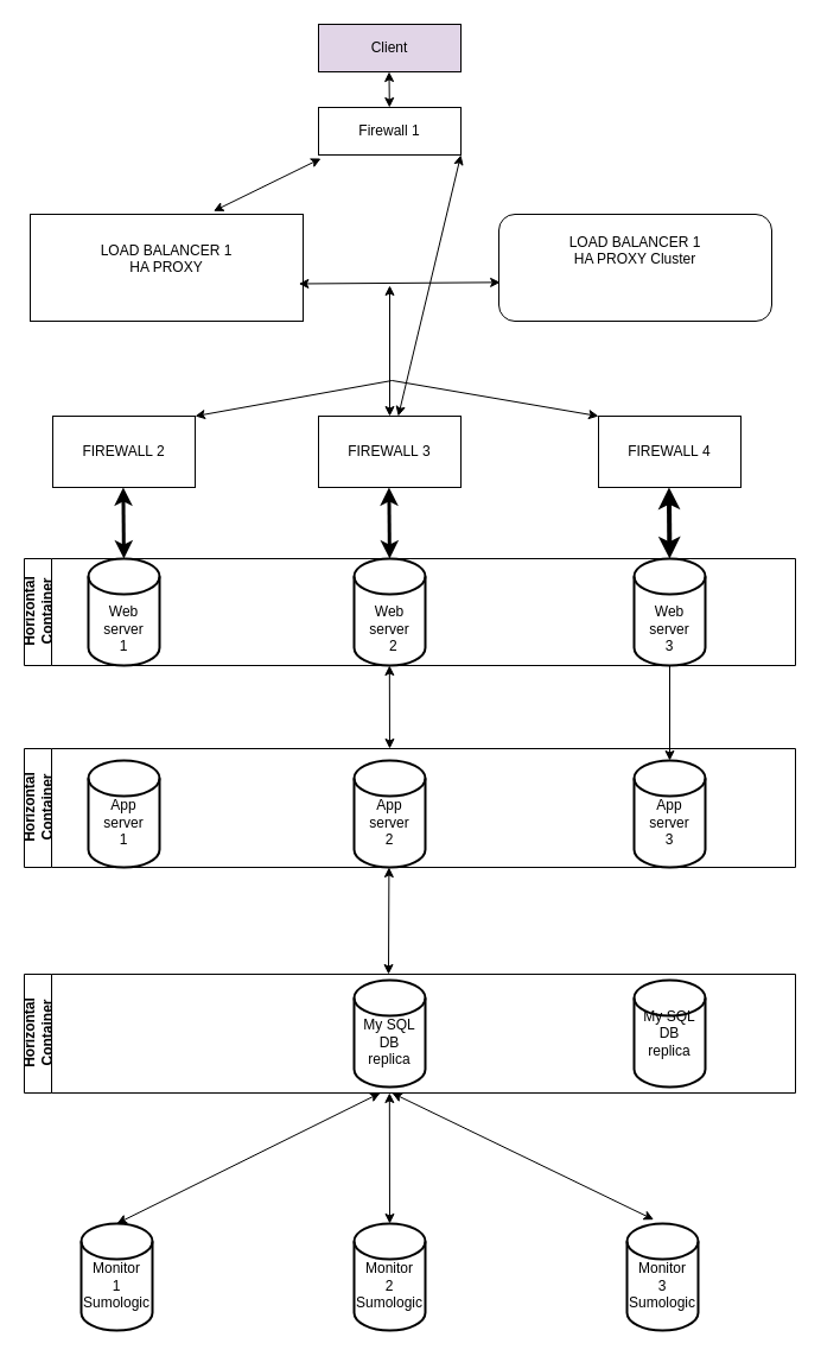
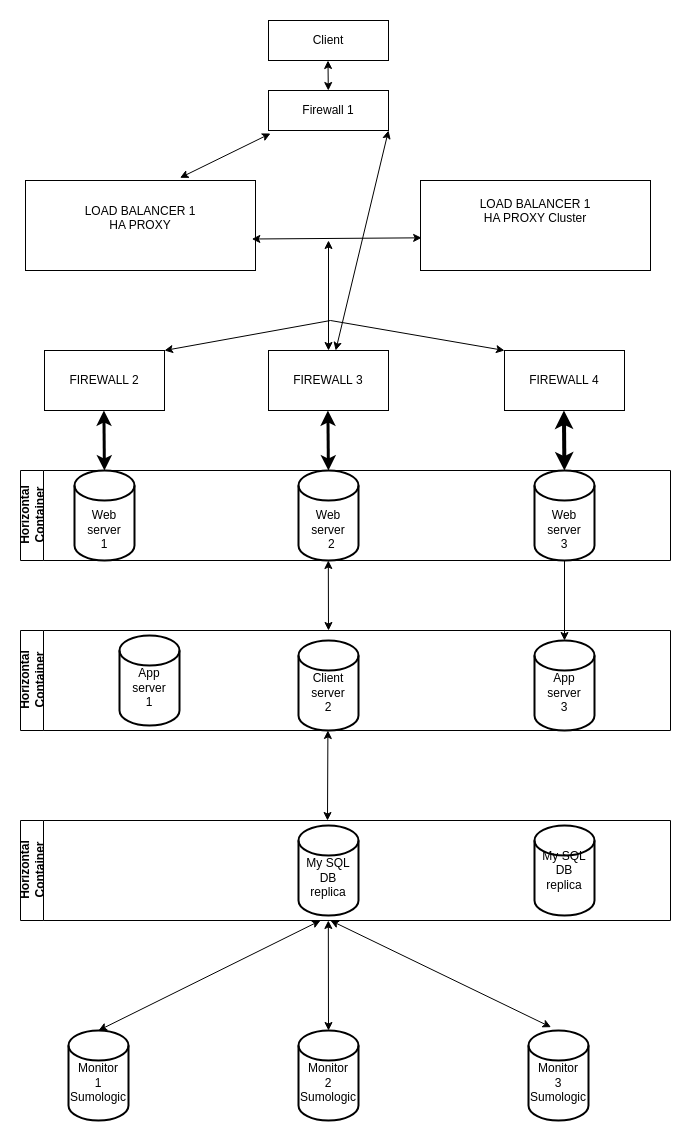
  <mxCell id="0" />
  <mxCell id="1" parent="0" />
- <mxCell id="2" value="&lt;div&gt;Client&lt;/div&gt;" style="rounded=0;whiteSpace=wrap;html=1;fillColor=#e1d5e7;" vertex="1" parent="1"><mxGeometry x="268" y="20" width="120" height="40" as="geometry" /></mxCell>
+ <mxCell id="2" value="&lt;div&gt;Client&lt;/div&gt;" style="rounded=0;whiteSpace=wrap;html=1;" vertex="1" parent="1"><mxGeometry x="268" y="20" width="120" height="40" as="geometry" /></mxCell>
  <mxCell id="3" value="&lt;div&gt;&lt;br&gt;&lt;/div&gt;&lt;div&gt;FIREWALL&amp;nbsp;3&lt;/div&gt;&lt;div&gt;&lt;span style=&quot;white-space: pre;&quot;&gt;&#09;&lt;/span&gt;&lt;span style=&quot;white-space: pre;&quot;&gt;&#09;&lt;/span&gt;&lt;br&gt;&lt;/div&gt;" style="rounded=0;whiteSpace=wrap;html=1;" vertex="1" parent="1"><mxGeometry x="268" y="350" width="120" height="60" as="geometry" /></mxCell>
  <mxCell id="4" value="&lt;div&gt;LOAD BALANCER 1&lt;br&gt;HA PROXY&lt;/div&gt;&lt;div&gt;&lt;br&gt;&lt;/div&gt;" style="rounded=0;whiteSpace=wrap;html=1;" vertex="1" parent="1"><mxGeometry x="25" y="180" width="230" height="90" as="geometry" /></mxCell>
  <mxCell id="5" value="&lt;div&gt;&lt;br&gt;&lt;/div&gt;&lt;div&gt;FIREWALL 2&lt;/div&gt;&lt;div&gt;&lt;br&gt;&lt;/div&gt;" style="rounded=0;whiteSpace=wrap;html=1;" vertex="1" parent="1"><mxGeometry x="44" y="350" width="120" height="60" as="geometry" /></mxCell>
  <mxCell id="6" value="&lt;div&gt;FIREWALL&amp;nbsp;4&lt;/div&gt;" style="rounded=0;whiteSpace=wrap;html=1;" vertex="1" parent="1"><mxGeometry x="504" y="350" width="120" height="60" as="geometry" /></mxCell>
  <mxCell id="7" value="&lt;div&gt;&lt;br&gt;&lt;/div&gt;&lt;div&gt;&lt;br&gt;&lt;/div&gt;&lt;div&gt;Web server&lt;/div&gt;&lt;div&gt;1&lt;/div&gt;" style="strokeWidth=2;html=1;shape=mxgraph.flowchart.database;whiteSpace=wrap;" vertex="1" parent="1"><mxGeometry x="74" y="470" width="60" height="90" as="geometry" /></mxCell>
- <mxCell id="8" value="&lt;div&gt;&lt;br&gt;&lt;/div&gt;&lt;div&gt;App&lt;/div&gt;&lt;div&gt;server&lt;/div&gt;&lt;div&gt;1&lt;/div&gt;" style="strokeWidth=2;html=1;shape=mxgraph.flowchart.database;whiteSpace=wrap;" vertex="1" parent="1"><mxGeometry x="74" y="640" width="60" height="90" as="geometry" /></mxCell>
+ <mxCell id="8" value="&lt;div&gt;&lt;br&gt;&lt;/div&gt;&lt;div&gt;App&lt;/div&gt;&lt;div&gt;server&lt;/div&gt;&lt;div&gt;1&lt;/div&gt;" style="strokeWidth=2;html=1;shape=mxgraph.flowchart.database;whiteSpace=wrap;" vertex="1" parent="1"><mxGeometry x="119" y="635" width="60" height="90" as="geometry" /></mxCell>
  <mxCell id="9" value="&lt;div&gt;&lt;br&gt;&lt;/div&gt;&lt;div&gt;Monitor&lt;/div&gt;&lt;div&gt;1&lt;/div&gt;&lt;div&gt;Sumologic&lt;/div&gt;" style="strokeWidth=2;html=1;shape=mxgraph.flowchart.database;whiteSpace=wrap;" vertex="1" parent="1"><mxGeometry x="68" y="1030" width="60" height="90" as="geometry" /></mxCell>
  <mxCell id="10" value="&lt;div&gt;&lt;br&gt;&lt;/div&gt;&lt;div&gt;&lt;br&gt;&lt;/div&gt;&lt;div&gt;Web server&lt;/div&gt;&lt;div&gt;&lt;span style=&quot;white-space: pre;&quot;&gt;&#09;&lt;/span&gt;2&lt;span style=&quot;white-space: pre;&quot;&gt;&#09;&lt;/span&gt;&lt;br&gt;&lt;/div&gt;" style="strokeWidth=2;html=1;shape=mxgraph.flowchart.database;whiteSpace=wrap;" vertex="1" parent="1"><mxGeometry x="298" y="470" width="60" height="90" as="geometry" /></mxCell>
- <mxCell id="11" value="&lt;div&gt;&lt;br&gt;&lt;/div&gt;&lt;div&gt;App&lt;/div&gt;&lt;div&gt;server&lt;/div&gt;&lt;div&gt;2&lt;/div&gt;" style="strokeWidth=2;html=1;shape=mxgraph.flowchart.database;whiteSpace=wrap;" vertex="1" parent="1"><mxGeometry x="298" y="640" width="60" height="90" as="geometry" /></mxCell>
+ <mxCell id="11" value="&lt;div&gt;&lt;br&gt;&lt;/div&gt;&lt;div&gt;Client&lt;/div&gt;&lt;div&gt;server&lt;/div&gt;&lt;div&gt;2&lt;/div&gt;" style="strokeWidth=2;html=1;shape=mxgraph.flowchart.database;whiteSpace=wrap;" vertex="1" parent="1"><mxGeometry x="298" y="640" width="60" height="90" as="geometry" /></mxCell>
  <mxCell id="12" value="&lt;div&gt;&lt;br&gt;&lt;/div&gt;&lt;div&gt;My SQL&lt;/div&gt;DB&lt;br&gt;&lt;div&gt;replica&lt;/div&gt;" style="strokeWidth=2;html=1;shape=mxgraph.flowchart.database;whiteSpace=wrap;" vertex="1" parent="1"><mxGeometry x="298" y="825" width="60" height="90" as="geometry" /></mxCell>
  <mxCell id="13" value="&lt;div&gt;&lt;br&gt;&lt;/div&gt;&lt;div&gt;Monitor&lt;/div&gt;&lt;div&gt;2&lt;/div&gt;&lt;div&gt;Sumologic&lt;/div&gt;" style="strokeWidth=2;html=1;shape=mxgraph.flowchart.database;whiteSpace=wrap;" vertex="1" parent="1"><mxGeometry x="298" y="1030" width="60" height="90" as="geometry" /></mxCell>
  <mxCell id="14" value="" style="edgeStyle=orthogonalEdgeStyle;rounded=0;orthogonalLoop=1;jettySize=auto;html=1;" edge="1" parent="1" source="15" target="16"><mxGeometry relative="1" as="geometry" /></mxCell>
  <mxCell id="15" value="&lt;div&gt;&lt;br&gt;&lt;/div&gt;&lt;div&gt;&lt;br&gt;&lt;/div&gt;&lt;div&gt;Web server&lt;/div&gt;&lt;div&gt;3&lt;/div&gt;" style="strokeWidth=2;html=1;shape=mxgraph.flowchart.database;whiteSpace=wrap;" vertex="1" parent="1"><mxGeometry x="534" y="470" width="60" height="90" as="geometry" /></mxCell>
  <mxCell id="16" value="&lt;div&gt;&lt;br&gt;&lt;/div&gt;&lt;div&gt;App&lt;/div&gt;&lt;div&gt;server&lt;/div&gt;&lt;div&gt;3&lt;/div&gt;" style="strokeWidth=2;html=1;shape=mxgraph.flowchart.database;whiteSpace=wrap;" vertex="1" parent="1"><mxGeometry x="534" y="640" width="60" height="90" as="geometry" /></mxCell>
  <mxCell id="17" value="&lt;div&gt;My SQL&lt;/div&gt;DB&lt;br&gt;&lt;div&gt;replica&lt;/div&gt;" style="strokeWidth=2;html=1;shape=mxgraph.flowchart.database;whiteSpace=wrap;" vertex="1" parent="1"><mxGeometry x="534" y="825" width="60" height="90" as="geometry" /></mxCell>
  <mxCell id="18" value="&lt;div&gt;&lt;br&gt;&lt;/div&gt;&lt;div&gt;Monitor&lt;/div&gt;&lt;div&gt;3&lt;/div&gt;Sumologic" style="strokeWidth=2;html=1;shape=mxgraph.flowchart.database;whiteSpace=wrap;" vertex="1" parent="1"><mxGeometry x="528" y="1030" width="60" height="90" as="geometry" /></mxCell>
  <mxCell id="19" value="" style="endArrow=classic;startArrow=classic;html=1;rounded=0;exitX=0.5;exitY=0;exitDx=0;exitDy=0;strokeColor=light-dark(#000000,#000000);" edge="1" parent="1" source="3"><mxGeometry width="50" height="50" relative="1" as="geometry"><mxPoint x="327.5" y="360" as="sourcePoint" /><mxPoint x="328" y="240" as="targetPoint" /></mxGeometry></mxCell>
  <mxCell id="20" value="" style="endArrow=classic;startArrow=classic;html=1;rounded=0;exitX=0.672;exitY=-0.03;exitDx=0;exitDy=0;exitPerimeter=0;strokeColor=light-dark(#000000,#000000);" edge="1" parent="1" source="4"><mxGeometry width="50" height="50" relative="1" as="geometry"><mxPoint x="327.91" y="190" as="sourcePoint" /><mxPoint x="270" y="133" as="targetPoint" /></mxGeometry></mxCell>
  <mxCell id="21" value="" style="endArrow=classic;startArrow=classic;html=1;rounded=0;strokeColor=light-dark(#000000,#000000);" edge="1" parent="1" source="28"><mxGeometry width="50" height="50" relative="1" as="geometry"><mxPoint x="327.5" y="130" as="sourcePoint" /><mxPoint x="327.5" y="60" as="targetPoint" /></mxGeometry></mxCell>
  <mxCell id="22" value="" style="endArrow=classic;html=1;rounded=0;entryX=1;entryY=0;entryDx=0;entryDy=0;strokeColor=light-dark(#000000,#000000);" edge="1" parent="1" target="5"><mxGeometry width="50" height="50" relative="1" as="geometry"><mxPoint x="330" y="320" as="sourcePoint" /><mxPoint x="80" y="320" as="targetPoint" /></mxGeometry></mxCell>
  <mxCell id="23" value="" style="endArrow=classic;html=1;rounded=0;entryX=0;entryY=0;entryDx=0;entryDy=0;strokeColor=light-dark(#000000,#000000);" edge="1" parent="1" target="6"><mxGeometry width="50" height="50" relative="1" as="geometry"><mxPoint x="330" y="320" as="sourcePoint" /><mxPoint x="410" y="347" as="targetPoint" /></mxGeometry></mxCell>
  <mxCell id="24" value="" style="endArrow=classic;startArrow=classic;html=1;rounded=0;strokeColor=light-dark(#000000,#000000);strokeWidth=3;" edge="1" parent="1"><mxGeometry width="50" height="50" relative="1" as="geometry"><mxPoint x="103.91" y="470" as="sourcePoint" /><mxPoint x="103.41" y="410" as="targetPoint" /></mxGeometry></mxCell>
  <mxCell id="25" value="" style="endArrow=classic;startArrow=classic;html=1;rounded=0;strokeColor=light-dark(#000000,#000000);strokeWidth=3;" edge="1" parent="1"><mxGeometry width="50" height="50" relative="1" as="geometry"><mxPoint x="327.91" y="470" as="sourcePoint" /><mxPoint x="327.41" y="410" as="targetPoint" /></mxGeometry></mxCell>
  <mxCell id="26" value="" style="endArrow=classic;startArrow=classic;html=1;rounded=0;strokeColor=light-dark(#000000,#000000);strokeWidth=4;" edge="1" parent="1"><mxGeometry width="50" height="50" relative="1" as="geometry"><mxPoint x="563.91" y="470" as="sourcePoint" /><mxPoint x="563.41" y="410" as="targetPoint" /></mxGeometry></mxCell>
  <mxCell id="27" value="" style="endArrow=classic;startArrow=classic;html=1;rounded=0;" edge="1" parent="1" target="28"><mxGeometry width="50" height="50" relative="1" as="geometry"><mxPoint x="327.5" y="130" as="sourcePoint" /><mxPoint x="327.5" y="60" as="targetPoint" /></mxGeometry></mxCell>
  <mxCell id="28" value="&lt;div&gt;Firewall 1&lt;/div&gt;" style="rounded=0;whiteSpace=wrap;html=1;" vertex="1" parent="1"><mxGeometry x="268" y="90" width="120" height="40" as="geometry" /></mxCell>
- <mxCell id="29" value="&lt;div&gt;LOAD BALANCER 1&lt;br&gt;HA PROXY Cluster&lt;/div&gt;&lt;div&gt;&lt;br&gt;&lt;/div&gt;&lt;div&gt;&lt;br&gt;&lt;/div&gt;" style="whiteSpace=wrap;html=1;rounded=1;" vertex="1" parent="1"><mxGeometry x="420" y="180" width="230" height="90" as="geometry" /></mxCell>
+ <mxCell id="29" value="&lt;div&gt;LOAD BALANCER 1&lt;br&gt;HA PROXY Cluster&lt;/div&gt;&lt;div&gt;&lt;br&gt;&lt;/div&gt;&lt;div&gt;&lt;br&gt;&lt;/div&gt;" style="rounded=0;whiteSpace=wrap;html=1;" vertex="1" parent="1"><mxGeometry x="420" y="180" width="230" height="90" as="geometry" /></mxCell>
  <mxCell id="30" value="" style="endArrow=classic;startArrow=classic;html=1;rounded=0;strokeColor=light-dark(#000000,#000000);exitX=1;exitY=1;exitDx=0;exitDy=0;" edge="1" parent="1" source="28" target="3"><mxGeometry width="50" height="50" relative="1" as="geometry"><mxPoint x="390" y="130" as="sourcePoint" /><mxPoint x="482.41" y="160" as="targetPoint" /></mxGeometry></mxCell>
  <mxCell id="31" value="" style="endArrow=classic;startArrow=classic;html=1;rounded=0;exitX=0.984;exitY=0.65;exitDx=0;exitDy=0;exitPerimeter=0;entryX=0.005;entryY=0.637;entryDx=0;entryDy=0;entryPerimeter=0;strokeColor=light-dark(#000000,#000000);" edge="1" parent="1" source="4" target="29"><mxGeometry width="50" height="50" relative="1" as="geometry"><mxPoint x="253.57" y="244.9" as="sourcePoint" /><mxPoint x="402.42" y="240" as="targetPoint" /></mxGeometry></mxCell>
  <mxCell id="32" value="Horizontal Container" style="swimlane;horizontal=0;whiteSpace=wrap;html=1;" vertex="1" parent="1"><mxGeometry x="20" y="470" width="650" height="90" as="geometry" /></mxCell>
  <mxCell id="33" value="Horizontal Container" style="swimlane;horizontal=0;whiteSpace=wrap;html=1;" vertex="1" parent="1"><mxGeometry x="20" y="630" width="650" height="100" as="geometry" /></mxCell>
  <mxCell id="34" value="Horizontal Container" style="swimlane;horizontal=0;whiteSpace=wrap;html=1;" vertex="1" parent="1"><mxGeometry x="20" y="820" width="650" height="100" as="geometry" /></mxCell>
  <mxCell id="35" value="" style="endArrow=classic;startArrow=classic;html=1;rounded=0;" edge="1" parent="1"><mxGeometry width="50" height="50" relative="1" as="geometry"><mxPoint x="327" y="820" as="sourcePoint" /><mxPoint x="327.41" y="730" as="targetPoint" /></mxGeometry></mxCell>
  <mxCell id="36" value="" style="endArrow=classic;startArrow=classic;html=1;rounded=0;" edge="1" parent="1"><mxGeometry width="50" height="50" relative="1" as="geometry"><mxPoint x="328" y="630" as="sourcePoint" /><mxPoint x="327.82" y="560" as="targetPoint" /></mxGeometry></mxCell>
  <mxCell id="37" value="" style="endArrow=classic;startArrow=classic;html=1;rounded=0;exitX=0.5;exitY=0;exitDx=0;exitDy=0;exitPerimeter=0;" edge="1" parent="1" source="13"><mxGeometry width="50" height="50" relative="1" as="geometry"><mxPoint x="327.41" y="1010" as="sourcePoint" /><mxPoint x="327.82" y="920" as="targetPoint" /></mxGeometry></mxCell>
  <mxCell id="38" value="" style="endArrow=classic;startArrow=classic;html=1;rounded=0;exitX=0.375;exitY=-0.037;exitDx=0;exitDy=0;exitPerimeter=0;" edge="1" parent="1" source="18"><mxGeometry width="50" height="50" relative="1" as="geometry"><mxPoint x="440" y="1090" as="sourcePoint" /><mxPoint x="330" y="920" as="targetPoint" /></mxGeometry></mxCell>
  <mxCell id="39" value="" style="endArrow=classic;startArrow=classic;html=1;rounded=0;exitX=0.5;exitY=0;exitDx=0;exitDy=0;exitPerimeter=0;" edge="1" parent="1" source="9"><mxGeometry width="50" height="50" relative="1" as="geometry"><mxPoint x="260" y="1040" as="sourcePoint" /><mxPoint x="320" y="920" as="targetPoint" /></mxGeometry></mxCell>
